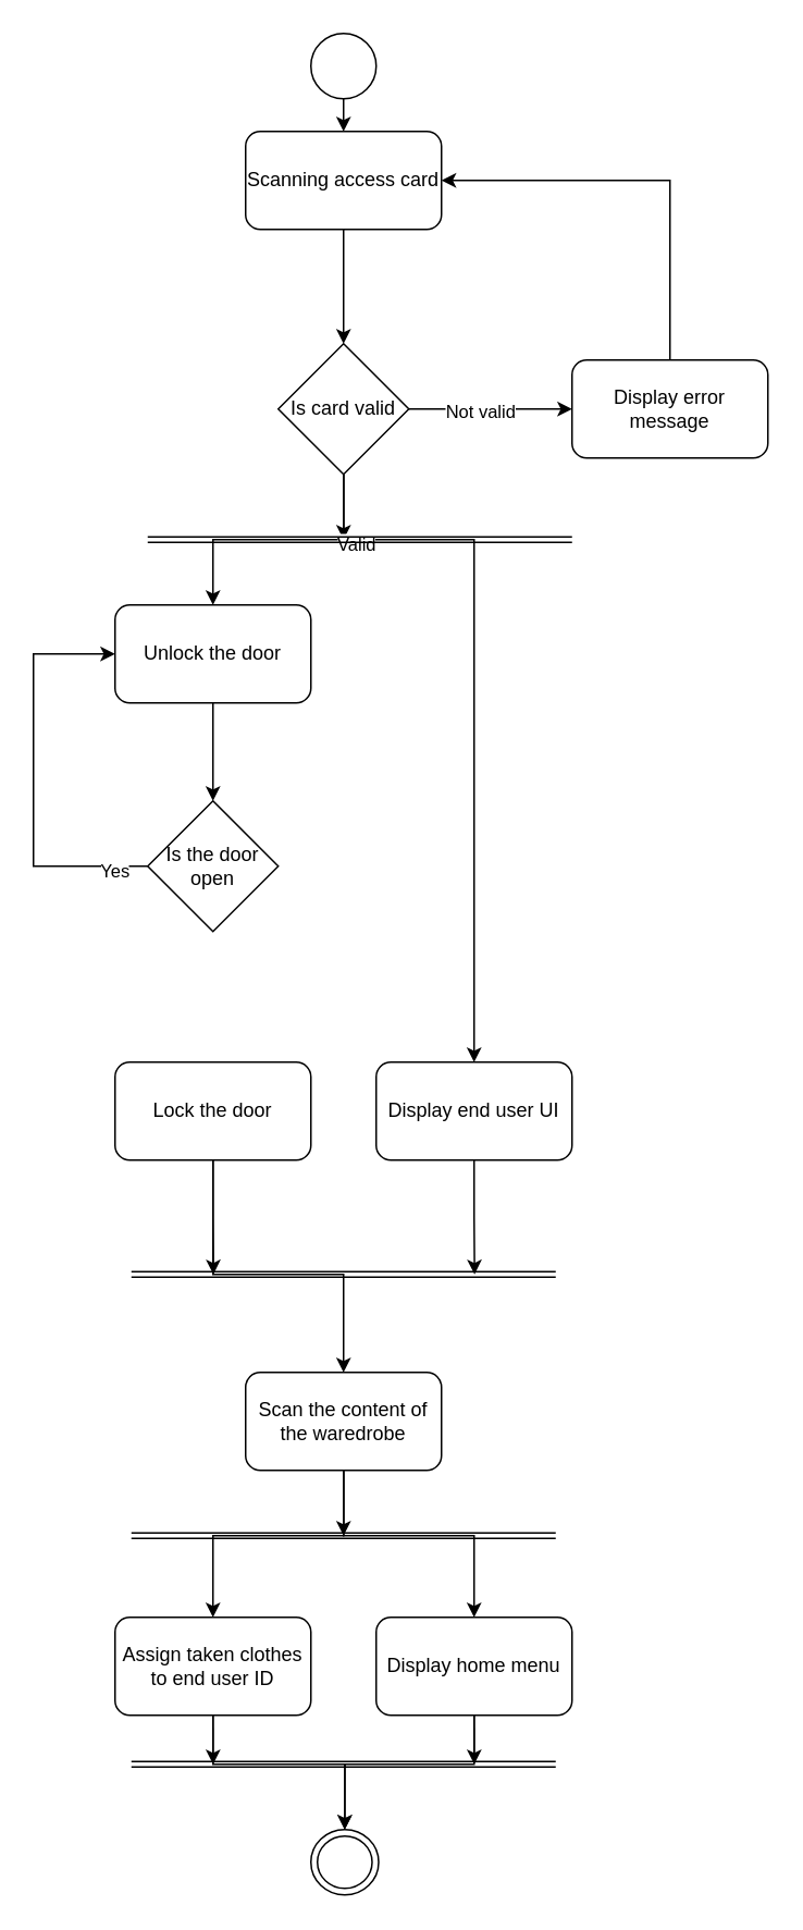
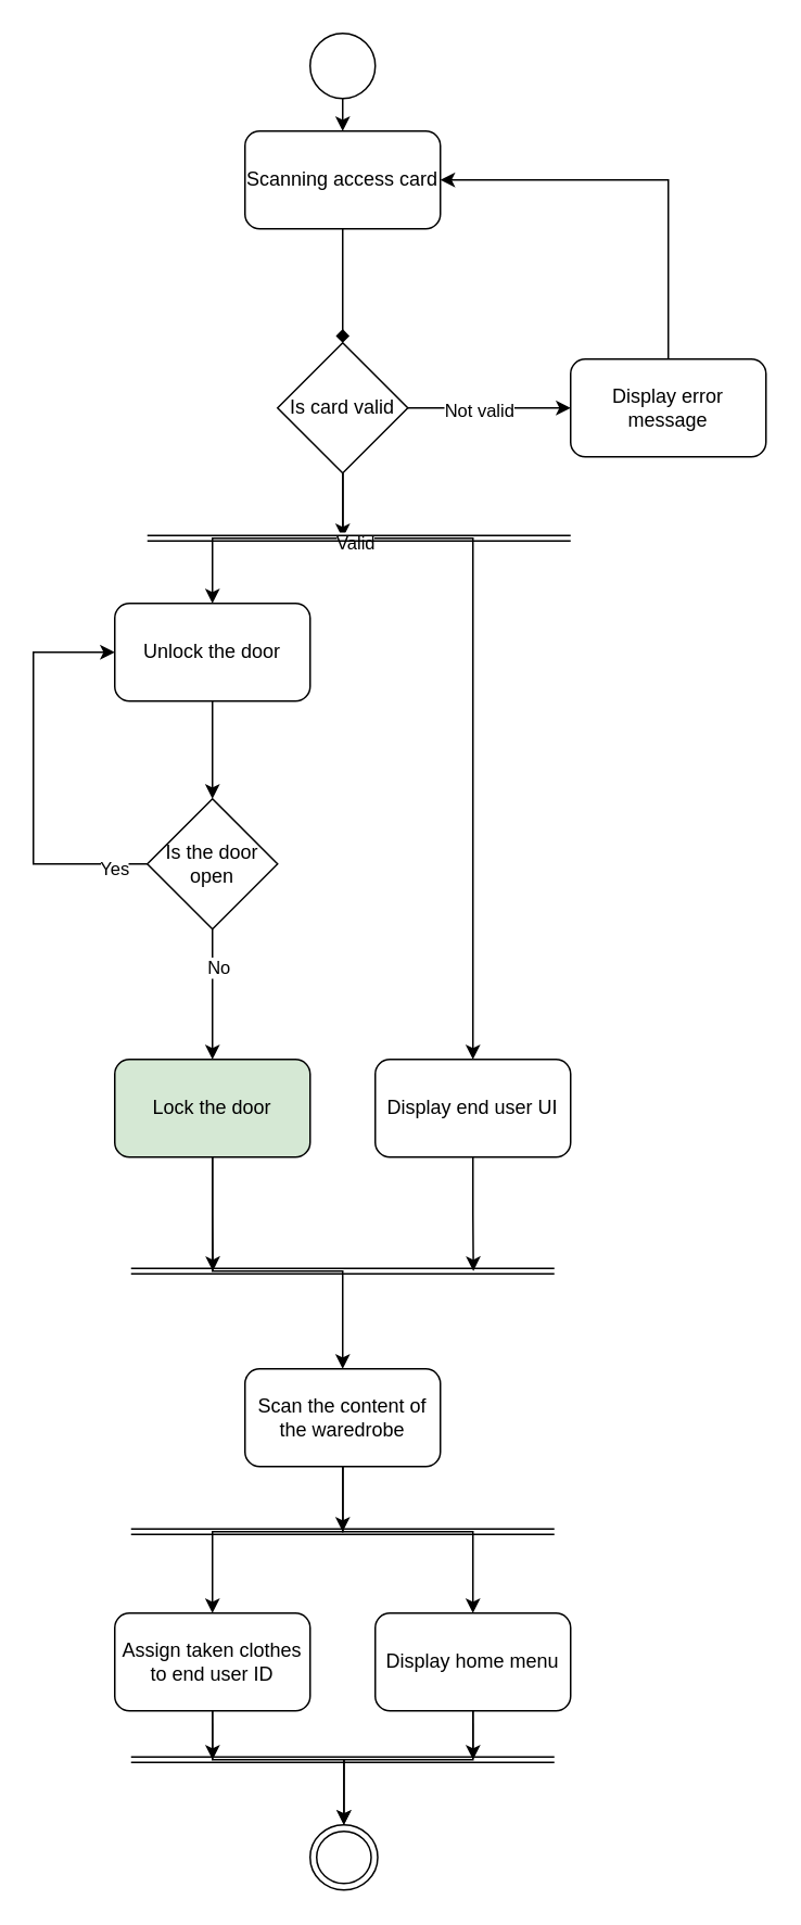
  <mxCell id="0" />
  <mxCell id="1" parent="0" />
- <mxCell id="2" style="edgeStyle=orthogonalEdgeStyle;rounded=0;orthogonalLoop=1;jettySize=auto;html=1;exitX=0.5;exitY=1;exitDx=0;exitDy=0;entryX=0.5;entryY=0;entryDx=0;entryDy=0;" edge="1" parent="1" source="3" target="10"><mxGeometry relative="1" as="geometry" /></mxCell>
+ <mxCell id="2" style="edgeStyle=orthogonalEdgeStyle;rounded=0;orthogonalLoop=1;jettySize=auto;html=1;exitX=0.5;exitY=1;exitDx=0;exitDy=0;entryX=0.5;entryY=0;entryDx=0;entryDy=0;endArrow=diamond;" edge="1" parent="1" source="3" target="10"><mxGeometry relative="1" as="geometry" /></mxCell>
  <mxCell id="3" value="Scanning access card" style="rounded=1;whiteSpace=wrap;html=1;" vertex="1" parent="1"><mxGeometry x="150" y="80" width="120" height="60" as="geometry" /></mxCell>
  <mxCell id="4" style="edgeStyle=orthogonalEdgeStyle;rounded=0;orthogonalLoop=1;jettySize=auto;html=1;exitX=1;exitY=0.5;exitDx=0;exitDy=0;entryX=0;entryY=0.5;entryDx=0;entryDy=0;" edge="1" parent="1" source="10" target="12"><mxGeometry relative="1" as="geometry" /></mxCell>
  <mxCell id="5" value="Not valid" style="edgeLabel;html=1;align=center;verticalAlign=middle;resizable=0;points=[];" vertex="1" connectable="0" parent="4"><mxGeometry x="-0.14" y="-1" relative="1" as="geometry"><mxPoint as="offset" /></mxGeometry></mxCell>
  <mxCell id="6" style="edgeStyle=orthogonalEdgeStyle;rounded=0;orthogonalLoop=1;jettySize=auto;html=1;exitX=0.5;exitY=1;exitDx=0;exitDy=0;" edge="1" parent="1" source="10"><mxGeometry relative="1" as="geometry"><mxPoint x="210" y="330" as="targetPoint" /></mxGeometry></mxCell>
  <mxCell id="7" style="edgeStyle=orthogonalEdgeStyle;rounded=0;orthogonalLoop=1;jettySize=auto;html=1;exitX=0.5;exitY=1;exitDx=0;exitDy=0;" edge="1" parent="1" source="10" target="14"><mxGeometry relative="1" as="geometry"><Array as="points"><mxPoint x="210" y="330" /><mxPoint x="130" y="330" /></Array></mxGeometry></mxCell>
  <mxCell id="8" style="edgeStyle=orthogonalEdgeStyle;rounded=0;orthogonalLoop=1;jettySize=auto;html=1;exitX=0.5;exitY=1;exitDx=0;exitDy=0;entryX=0.5;entryY=0;entryDx=0;entryDy=0;" edge="1" parent="1" source="10" target="16"><mxGeometry relative="1" as="geometry"><Array as="points"><mxPoint x="210" y="330" /><mxPoint x="290" y="330" /></Array></mxGeometry></mxCell>
  <mxCell id="9" value="Valid" style="edgeLabel;html=1;align=center;verticalAlign=middle;resizable=0;points=[];" vertex="1" connectable="0" parent="8"><mxGeometry x="-0.788" y="-2" relative="1" as="geometry"><mxPoint as="offset" /></mxGeometry></mxCell>
  <mxCell id="10" value="Is card valid" style="rhombus;whiteSpace=wrap;html=1;" vertex="1" parent="1"><mxGeometry x="170" y="210" width="80" height="80" as="geometry" /></mxCell>
  <mxCell id="11" style="edgeStyle=orthogonalEdgeStyle;rounded=0;orthogonalLoop=1;jettySize=auto;html=1;exitX=0.5;exitY=0;exitDx=0;exitDy=0;entryX=1;entryY=0.5;entryDx=0;entryDy=0;" edge="1" parent="1" source="12" target="3"><mxGeometry relative="1" as="geometry" /></mxCell>
  <mxCell id="12" value="Display error message" style="rounded=1;whiteSpace=wrap;html=1;" vertex="1" parent="1"><mxGeometry x="350" y="220" width="120" height="60" as="geometry" /></mxCell>
  <mxCell id="13" style="edgeStyle=orthogonalEdgeStyle;rounded=0;orthogonalLoop=1;jettySize=auto;html=1;exitX=0.5;exitY=1;exitDx=0;exitDy=0;entryX=0.5;entryY=0;entryDx=0;entryDy=0;" edge="1" parent="1" source="14"><mxGeometry relative="1" as="geometry"><mxPoint x="130" y="490" as="targetPoint" /></mxGeometry></mxCell>
  <mxCell id="14" value="Unlock the door" style="rounded=1;whiteSpace=wrap;html=1;" vertex="1" parent="1"><mxGeometry x="70" y="370" width="120" height="60" as="geometry" /></mxCell>
  <mxCell id="15" style="edgeStyle=orthogonalEdgeStyle;rounded=0;orthogonalLoop=1;jettySize=auto;html=1;exitX=0.5;exitY=1;exitDx=0;exitDy=0;" edge="1" parent="1" source="16"><mxGeometry relative="1" as="geometry"><mxPoint x="290.273" y="780" as="targetPoint" /></mxGeometry></mxCell>
  <mxCell id="16" value="Display end user UI" style="rounded=1;whiteSpace=wrap;html=1;" vertex="1" parent="1"><mxGeometry x="230" y="650" width="120" height="60" as="geometry" /></mxCell>
  <mxCell id="17" value="" style="shape=link;html=1;rounded=0;width=3.333;" edge="1" parent="1"><mxGeometry width="100" relative="1" as="geometry"><mxPoint x="90" y="330" as="sourcePoint" /><mxPoint x="350" y="330" as="targetPoint" /><Array as="points"><mxPoint x="140" y="330" /></Array></mxGeometry></mxCell>
  <mxCell id="18" style="edgeStyle=orthogonalEdgeStyle;rounded=0;orthogonalLoop=1;jettySize=auto;html=1;exitX=0;exitY=0.5;exitDx=0;exitDy=0;entryX=0;entryY=0.5;entryDx=0;entryDy=0;" edge="1" parent="1" source="22" target="14"><mxGeometry relative="1" as="geometry"><Array as="points"><mxPoint x="20" y="530" /><mxPoint x="20" y="400" /></Array></mxGeometry></mxCell>
  <mxCell id="19" value="Yes" style="edgeLabel;html=1;align=center;verticalAlign=middle;resizable=0;points=[];" vertex="1" connectable="0" parent="18"><mxGeometry x="-0.835" y="2" relative="1" as="geometry"><mxPoint as="offset" /></mxGeometry></mxCell>
+ <mxCell id="20" style="edgeStyle=orthogonalEdgeStyle;rounded=0;orthogonalLoop=1;jettySize=auto;html=1;exitX=0.5;exitY=1;exitDx=0;exitDy=0;entryX=0.5;entryY=0;entryDx=0;entryDy=0;" edge="1" parent="1" source="22" target="25"><mxGeometry relative="1" as="geometry" /></mxCell>
+ <mxCell id="21" value="No" style="edgeLabel;html=1;align=center;verticalAlign=middle;resizable=0;points=[];" vertex="1" connectable="0" parent="20"><mxGeometry x="-0.413" y="3" relative="1" as="geometry"><mxPoint as="offset" /></mxGeometry></mxCell>
  <mxCell id="22" value="Is the door open" style="rhombus;whiteSpace=wrap;html=1;" vertex="1" parent="1"><mxGeometry x="90" y="490" width="80" height="80" as="geometry" /></mxCell>
  <mxCell id="23" style="edgeStyle=orthogonalEdgeStyle;rounded=0;orthogonalLoop=1;jettySize=auto;html=1;exitX=0.5;exitY=1;exitDx=0;exitDy=0;" edge="1" parent="1" source="25"><mxGeometry relative="1" as="geometry"><mxPoint x="130.273" y="780" as="targetPoint" /></mxGeometry></mxCell>
  <mxCell id="24" style="edgeStyle=orthogonalEdgeStyle;rounded=0;orthogonalLoop=1;jettySize=auto;html=1;exitX=0.5;exitY=1;exitDx=0;exitDy=0;" edge="1" parent="1" source="25" target="29"><mxGeometry relative="1" as="geometry"><Array as="points"><mxPoint x="130" y="780" /><mxPoint x="210" y="780" /></Array></mxGeometry></mxCell>
- <mxCell id="25" value="Lock the door" style="rounded=1;whiteSpace=wrap;html=1;" vertex="1" parent="1"><mxGeometry x="70" y="650" width="120" height="60" as="geometry" /></mxCell>
+ <mxCell id="25" value="Lock the door" style="rounded=1;whiteSpace=wrap;html=1;fillColor=#d5e8d4;" vertex="1" parent="1"><mxGeometry x="70" y="650" width="120" height="60" as="geometry" /></mxCell>
  <mxCell id="26" style="edgeStyle=orthogonalEdgeStyle;rounded=0;orthogonalLoop=1;jettySize=auto;html=1;exitX=0.5;exitY=1;exitDx=0;exitDy=0;" edge="1" parent="1" source="29"><mxGeometry relative="1" as="geometry"><mxPoint x="210" y="940" as="targetPoint" /></mxGeometry></mxCell>
  <mxCell id="27" style="edgeStyle=orthogonalEdgeStyle;rounded=0;orthogonalLoop=1;jettySize=auto;html=1;exitX=0.5;exitY=1;exitDx=0;exitDy=0;" edge="1" parent="1" source="29" target="34"><mxGeometry relative="1" as="geometry"><Array as="points"><mxPoint x="210" y="940" /><mxPoint x="130" y="940" /></Array></mxGeometry></mxCell>
  <mxCell id="28" style="edgeStyle=orthogonalEdgeStyle;rounded=0;orthogonalLoop=1;jettySize=auto;html=1;exitX=0.5;exitY=1;exitDx=0;exitDy=0;entryX=0.5;entryY=0;entryDx=0;entryDy=0;" edge="1" parent="1" source="29" target="37"><mxGeometry relative="1" as="geometry"><Array as="points"><mxPoint x="210" y="940" /><mxPoint x="290" y="940" /></Array></mxGeometry></mxCell>
  <mxCell id="29" value="Scan the content of the waredrobe" style="rounded=1;whiteSpace=wrap;html=1;" vertex="1" parent="1"><mxGeometry x="150" y="840" width="120" height="60" as="geometry" /></mxCell>
  <mxCell id="30" value="" style="shape=link;html=1;rounded=0;width=3.333;" edge="1" parent="1"><mxGeometry width="100" relative="1" as="geometry"><mxPoint x="80" y="780" as="sourcePoint" /><mxPoint x="340" y="780" as="targetPoint" /><Array as="points"><mxPoint x="130" y="780" /></Array></mxGeometry></mxCell>
  <mxCell id="31" value="" style="shape=link;html=1;rounded=0;width=3.333;" edge="1" parent="1"><mxGeometry width="100" relative="1" as="geometry"><mxPoint x="80" y="940" as="sourcePoint" /><mxPoint x="340" y="940" as="targetPoint" /><Array as="points"><mxPoint x="130" y="940" /></Array></mxGeometry></mxCell>
  <mxCell id="32" style="edgeStyle=orthogonalEdgeStyle;rounded=0;orthogonalLoop=1;jettySize=auto;html=1;exitX=0.5;exitY=1;exitDx=0;exitDy=0;" edge="1" parent="1" source="34"><mxGeometry relative="1" as="geometry"><mxPoint x="130.093" y="1080" as="targetPoint" /></mxGeometry></mxCell>
  <mxCell id="33" style="edgeStyle=orthogonalEdgeStyle;rounded=0;orthogonalLoop=1;jettySize=auto;html=1;exitX=0.5;exitY=1;exitDx=0;exitDy=0;entryX=0.5;entryY=0;entryDx=0;entryDy=0;" edge="1" parent="1" source="34" target="39"><mxGeometry relative="1" as="geometry"><Array as="points"><mxPoint x="130" y="1080" /><mxPoint x="211" y="1080" /></Array></mxGeometry></mxCell>
  <mxCell id="34" value="Assign taken clothes to end user ID" style="rounded=1;whiteSpace=wrap;html=1;" vertex="1" parent="1"><mxGeometry x="70" y="990" width="120" height="60" as="geometry" /></mxCell>
  <mxCell id="35" style="edgeStyle=orthogonalEdgeStyle;rounded=0;orthogonalLoop=1;jettySize=auto;html=1;exitX=0.5;exitY=1;exitDx=0;exitDy=0;" edge="1" parent="1" source="37"><mxGeometry relative="1" as="geometry"><mxPoint x="290.093" y="1080" as="targetPoint" /></mxGeometry></mxCell>
  <mxCell id="36" style="edgeStyle=orthogonalEdgeStyle;rounded=0;orthogonalLoop=1;jettySize=auto;html=1;exitX=0.5;exitY=1;exitDx=0;exitDy=0;entryX=0.5;entryY=0;entryDx=0;entryDy=0;" edge="1" parent="1" source="37" target="39"><mxGeometry relative="1" as="geometry"><Array as="points"><mxPoint x="290" y="1080" /><mxPoint x="211" y="1080" /></Array></mxGeometry></mxCell>
  <mxCell id="37" value="Display home menu" style="rounded=1;whiteSpace=wrap;html=1;" vertex="1" parent="1"><mxGeometry x="230" y="990" width="120" height="60" as="geometry" /></mxCell>
  <mxCell id="38" value="" style="shape=link;html=1;rounded=0;width=3.333;" edge="1" parent="1"><mxGeometry width="100" relative="1" as="geometry"><mxPoint x="80" y="1080" as="sourcePoint" /><mxPoint x="340" y="1080" as="targetPoint" /><Array as="points"><mxPoint x="130" y="1080" /></Array></mxGeometry></mxCell>
  <mxCell id="39" value="" style="ellipse;shape=doubleEllipse;whiteSpace=wrap;html=1;" vertex="1" parent="1"><mxGeometry x="190" y="1120" width="41.5" height="40" as="geometry" /></mxCell>
  <mxCell id="40" style="edgeStyle=orthogonalEdgeStyle;rounded=0;orthogonalLoop=1;jettySize=auto;html=1;exitX=0.5;exitY=1;exitDx=0;exitDy=0;entryX=0.5;entryY=0;entryDx=0;entryDy=0;" edge="1" parent="1" source="41" target="3"><mxGeometry relative="1" as="geometry" /></mxCell>
  <mxCell id="41" value="" style="ellipse;whiteSpace=wrap;html=1;aspect=fixed;" vertex="1" parent="1"><mxGeometry x="190" y="20" width="40" height="40" as="geometry" /></mxCell>
